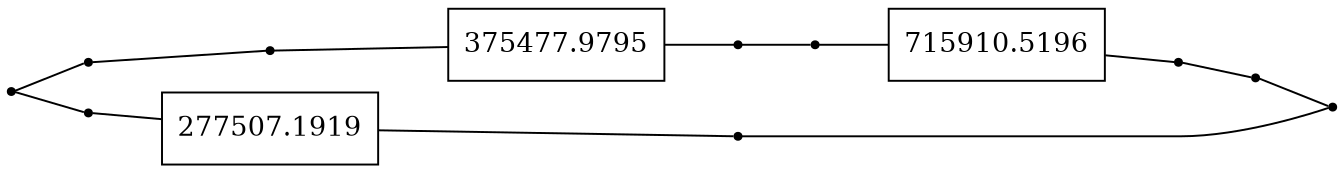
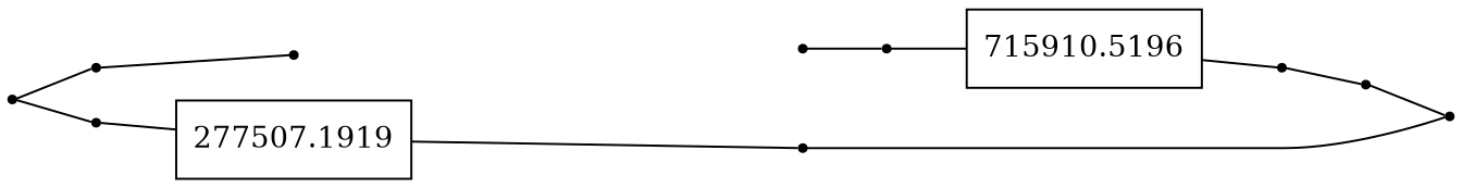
  graph {
    rankdir=LR
    node [shape=point]
    start_1434041222
    start_1375995437
    start_802581203
    end_1434041222
    start_1338841523
    end_1375995437
-   n7 [label=375477.9795 shape=record]
    end_1338841523
    start_929776179
    n10 [label=715910.5196 shape=record]
    end_929776179
    n12 [label=277507.1919 shape=record]
    end_802581203
    start_1434041222 -- start_1375995437
    start_1434041222 -- start_802581203
    start_1375995437 -- start_1338841523
    start_802581203 -- n12
-   start_1338841523 -- n7
    end_1375995437 -- end_1434041222
-   n7 -- end_1338841523
    end_1338841523 -- start_929776179
    start_929776179 -- n10
    n10 -- end_929776179
    end_929776179 -- end_1375995437
    n12 -- end_802581203
    end_802581203 -- end_1434041222
  }
